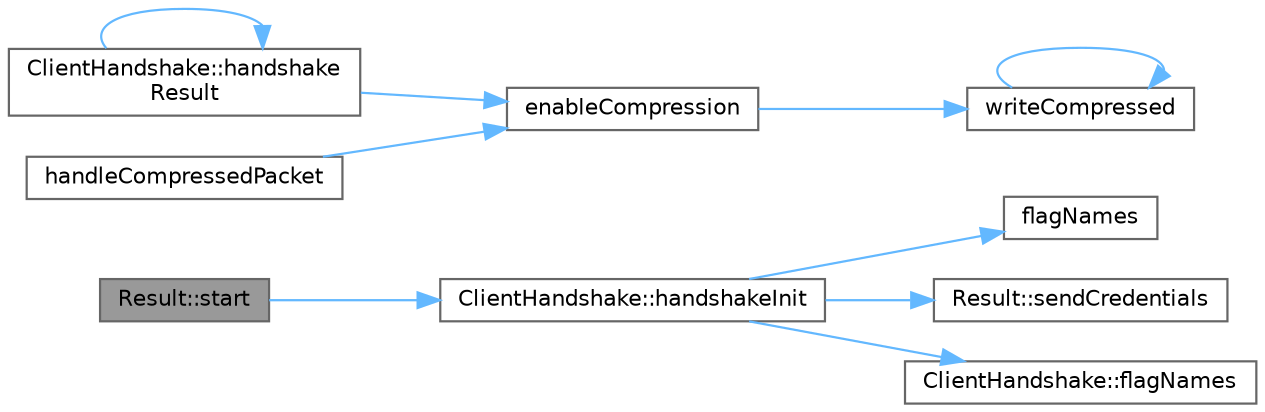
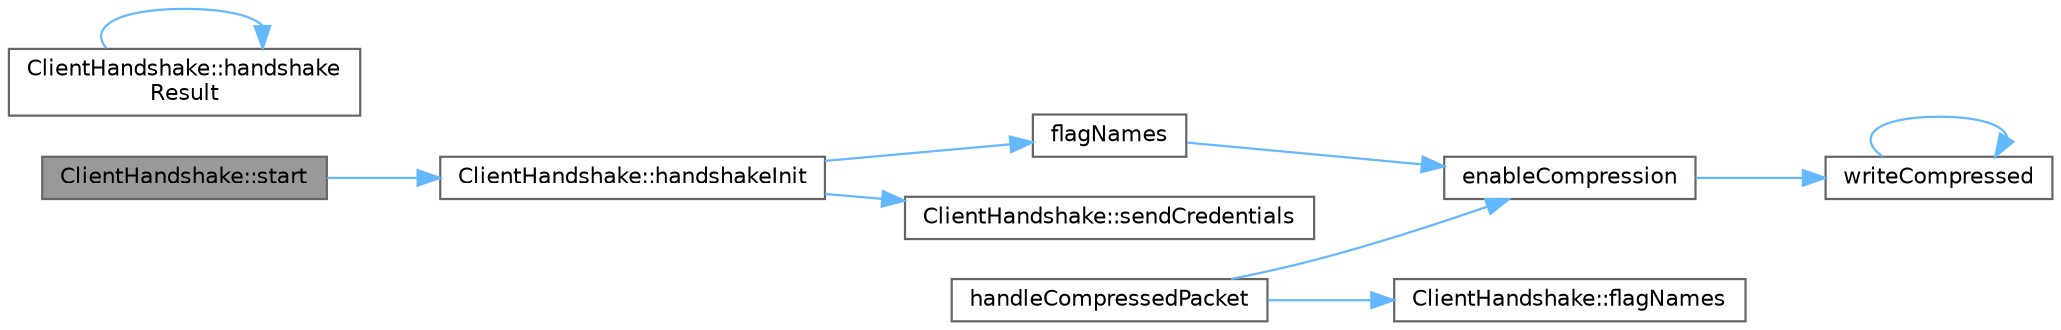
  digraph {
    rankdir=LR
    node [color=grey40 fillcolor=white fontname=Helvetica fontsize=10 shape=box style=filled]
    edge [color=steelblue1 fontname=Helvetica fontsize=10 labelfontname=Helvetica labelfontsize=10 style=solid]
-   n1 [color=gray40 fillcolor=grey60 fontcolor=black height=0.2 label="Result::start" width=0.4]
+   n1 [color=gray40 fillcolor=grey60 fontcolor=black height=0.2 label="ClientHandshake::start" width=0.4]
    n2 [height=0.2 label="ClientHandshake::handshakeInit" width=0.4]
    n3 [height=0.2 label=flagNames width=0.4]
-   n4 [height=0.2 label="Result::sendCredentials" width=0.4]
+   n4 [height=0.2 label="ClientHandshake::sendCredentials" width=0.4]
    n5 [height=0.2 label="ClientHandshake::flagNames" width=0.4]
    n6 [height=0.2 label="ClientHandshake::handshake\lResult" width=0.4]
    n7 [height=0.2 label=enableCompression width=0.4]
    n8 [height=0.2 label=writeCompressed width=0.4]
    n9 [height=0.2 label=handleCompressedPacket width=0.4]
    n1 -> n2
    n2 -> n3
    n2 -> n4
-   n2 -> n5
+   n9 -> n5
    n6 -> n6
-   n6 -> n7
+   n3 -> n7
    n7 -> n8
    n8 -> n8
    n9 -> n7
  }
